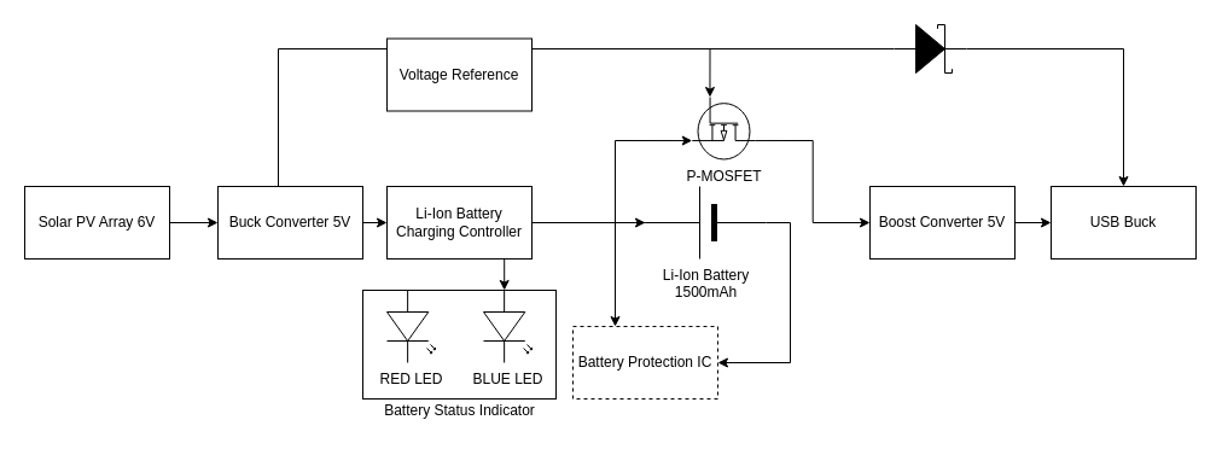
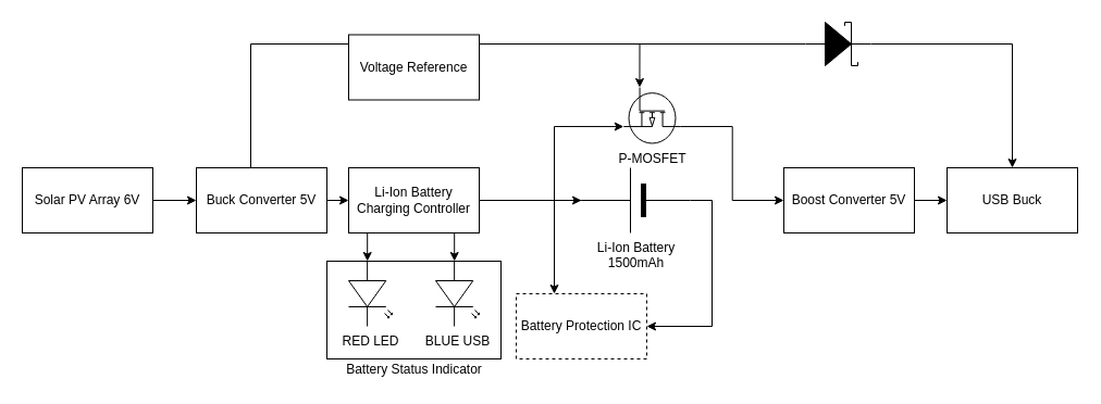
  <mxCell id="0" />
  <mxCell id="1" parent="0" />
  <mxCell id="2" value="" style="rounded=0;whiteSpace=wrap;html=1;" vertex="1" parent="1"><mxGeometry x="300" y="240" width="160" height="90" as="geometry" /></mxCell>
  <mxCell id="3" style="edgeStyle=orthogonalEdgeStyle;rounded=0;orthogonalLoop=1;jettySize=auto;html=1;exitX=1;exitY=0.5;exitDx=0;exitDy=0;" edge="1" parent="1" source="6" target="8"><mxGeometry relative="1" as="geometry" /></mxCell>
  <mxCell id="4" style="edgeStyle=orthogonalEdgeStyle;rounded=0;orthogonalLoop=1;jettySize=auto;html=1;entryX=0;entryY=0.72;entryDx=0;entryDy=0;entryPerimeter=0;exitX=0.5;exitY=0;exitDx=0;exitDy=0;" edge="1" parent="1" source="8" target="14"><mxGeometry relative="1" as="geometry"><mxPoint x="230" y="140" as="sourcePoint" /><Array as="points"><mxPoint x="230" y="40" /><mxPoint x="588" y="40" /></Array></mxGeometry></mxCell>
  <mxCell id="5" style="edgeStyle=orthogonalEdgeStyle;rounded=0;orthogonalLoop=1;jettySize=auto;html=1;exitX=0;exitY=0.5;exitDx=0;exitDy=0;entryX=0.5;entryY=0;entryDx=0;entryDy=0;exitPerimeter=0;" edge="1" parent="1" source="27" target="25"><mxGeometry relative="1" as="geometry"><Array as="points"><mxPoint x="380" y="40" /></Array></mxGeometry></mxCell>
  <mxCell id="6" value="Solar PV Array 6V" style="rounded=0;whiteSpace=wrap;html=1;" vertex="1" parent="1"><mxGeometry x="20" y="154" width="120" height="60" as="geometry" /></mxCell>
  <mxCell id="7" style="edgeStyle=orthogonalEdgeStyle;rounded=0;orthogonalLoop=1;jettySize=auto;html=1;exitX=1;exitY=0.5;exitDx=0;exitDy=0;entryX=0;entryY=0.5;entryDx=0;entryDy=0;" edge="1" parent="1" source="8" target="12"><mxGeometry relative="1" as="geometry" /></mxCell>
  <mxCell id="8" value="Buck Converter 5V" style="rounded=0;whiteSpace=wrap;html=1;" vertex="1" parent="1"><mxGeometry x="180" y="154" width="120" height="60" as="geometry" /></mxCell>
+ <mxCell id="9" style="edgeStyle=orthogonalEdgeStyle;rounded=0;orthogonalLoop=1;jettySize=auto;html=1;exitX=0.25;exitY=1;exitDx=0;exitDy=0;entryX=0;entryY=0.57;entryDx=0;entryDy=0;entryPerimeter=0;" edge="1" parent="1" source="12" target="23"><mxGeometry relative="1" as="geometry" /></mxCell>
  <mxCell id="10" style="edgeStyle=orthogonalEdgeStyle;rounded=0;orthogonalLoop=1;jettySize=auto;html=1;exitX=0.75;exitY=1;exitDx=0;exitDy=0;entryX=0;entryY=0.57;entryDx=0;entryDy=0;entryPerimeter=0;" edge="1" parent="1" source="12" target="24"><mxGeometry relative="1" as="geometry" /></mxCell>
  <mxCell id="11" style="edgeStyle=orthogonalEdgeStyle;rounded=0;orthogonalLoop=1;jettySize=auto;html=1;exitX=1;exitY=0.5;exitDx=0;exitDy=0;entryX=1;entryY=0.5;entryDx=0;entryDy=0;entryPerimeter=0;" edge="1" parent="1" source="12" target="19"><mxGeometry relative="1" as="geometry" /></mxCell>
  <mxCell id="12" value="Li-Ion Battery Charging Controller" style="rounded=0;whiteSpace=wrap;html=1;" vertex="1" parent="1"><mxGeometry x="320" y="154" width="120" height="60" as="geometry" /></mxCell>
  <mxCell id="13" style="edgeStyle=orthogonalEdgeStyle;rounded=0;orthogonalLoop=1;jettySize=auto;html=1;exitX=0.7;exitY=0;exitDx=0;exitDy=0;exitPerimeter=0;entryX=0;entryY=0.5;entryDx=0;entryDy=0;" edge="1" parent="1" source="14" target="21"><mxGeometry relative="1" as="geometry" /></mxCell>
  <mxCell id="14" value="P-MOSFET" style="verticalLabelPosition=bottom;shadow=0;dashed=0;align=center;html=1;verticalAlign=top;shape=mxgraph.electrical.mosfets1.mosfet_ic_p;direction=south;" vertex="1" parent="1"><mxGeometry x="572.75" y="80" width="52.5" height="51.5" as="geometry" /></mxCell>
  <mxCell id="15" value="Battery Protection IC" style="rounded=0;whiteSpace=wrap;html=1;dashed=1;" vertex="1" parent="1"><mxGeometry x="474" y="270" width="120" height="60" as="geometry" /></mxCell>
  <mxCell id="16" style="edgeStyle=orthogonalEdgeStyle;rounded=0;orthogonalLoop=1;jettySize=auto;html=1;exitX=1;exitY=0.5;exitDx=0;exitDy=0;exitPerimeter=0;entryX=0.7;entryY=1;entryDx=0;entryDy=0;entryPerimeter=0;" edge="1" parent="1" source="19" target="14"><mxGeometry relative="1" as="geometry"><Array as="points"><mxPoint x="509" y="184" /><mxPoint x="509" y="116" /></Array></mxGeometry></mxCell>
  <mxCell id="17" style="edgeStyle=orthogonalEdgeStyle;rounded=0;orthogonalLoop=1;jettySize=auto;html=1;exitX=1;exitY=0.5;exitDx=0;exitDy=0;exitPerimeter=0;" edge="1" parent="1" source="19" target="15"><mxGeometry relative="1" as="geometry"><Array as="points"><mxPoint x="509" y="184" /></Array></mxGeometry></mxCell>
  <mxCell id="18" style="edgeStyle=orthogonalEdgeStyle;rounded=0;orthogonalLoop=1;jettySize=auto;html=1;exitX=0;exitY=0.5;exitDx=0;exitDy=0;exitPerimeter=0;entryX=1;entryY=0.5;entryDx=0;entryDy=0;" edge="1" parent="1" source="19" target="15"><mxGeometry relative="1" as="geometry" /></mxCell>
  <mxCell id="19" value="Li-Ion Battery&lt;br&gt;1500mAh" style="verticalLabelPosition=bottom;shadow=0;dashed=0;align=center;fillColor=#000000;html=1;verticalAlign=top;strokeWidth=1;shape=mxgraph.electrical.miscellaneous.monocell_battery;direction=west;" vertex="1" parent="1"><mxGeometry x="534" y="154" width="100" height="60" as="geometry" /></mxCell>
  <mxCell id="20" style="edgeStyle=orthogonalEdgeStyle;rounded=0;orthogonalLoop=1;jettySize=auto;html=1;entryX=0;entryY=0.5;entryDx=0;entryDy=0;" edge="1" parent="1" source="21" target="22"><mxGeometry relative="1" as="geometry" /></mxCell>
  <mxCell id="21" value="Boost Converter 5V" style="rounded=0;whiteSpace=wrap;html=1;" vertex="1" parent="1"><mxGeometry x="720" y="154" width="120" height="60" as="geometry" /></mxCell>
  <mxCell id="22" value="USB Buck" style="rounded=0;whiteSpace=wrap;html=1;" vertex="1" parent="1"><mxGeometry x="870" y="154" width="120" height="60" as="geometry" /></mxCell>
  <mxCell id="23" value="RED LED" style="verticalLabelPosition=bottom;shadow=0;dashed=0;align=center;html=1;verticalAlign=top;shape=mxgraph.electrical.opto_electronics.led_2;pointerEvents=1;direction=south;" vertex="1" parent="1"><mxGeometry x="320" y="240" width="40" height="60" as="geometry" /></mxCell>
- <mxCell id="24" value="BLUE LED" style="verticalLabelPosition=bottom;shadow=0;dashed=0;align=center;html=1;verticalAlign=top;shape=mxgraph.electrical.opto_electronics.led_2;pointerEvents=1;direction=south;" vertex="1" parent="1"><mxGeometry x="400" y="240" width="40" height="60" as="geometry" /></mxCell>
+ <mxCell id="24" value="BLUE USB" style="verticalLabelPosition=bottom;shadow=0;dashed=0;align=center;html=1;verticalAlign=top;shape=mxgraph.electrical.opto_electronics.led_2;pointerEvents=1;direction=south;" vertex="1" parent="1"><mxGeometry x="400" y="240" width="40" height="60" as="geometry" /></mxCell>
  <mxCell id="25" value="Voltage Reference" style="rounded=0;whiteSpace=wrap;html=1;" vertex="1" parent="1"><mxGeometry x="320" y="31.5" width="120" height="60" as="geometry" /></mxCell>
  <mxCell id="26" style="edgeStyle=orthogonalEdgeStyle;rounded=0;orthogonalLoop=1;jettySize=auto;html=1;exitX=1;exitY=0.5;exitDx=0;exitDy=0;exitPerimeter=0;" edge="1" parent="1" source="27" target="22"><mxGeometry relative="1" as="geometry" /></mxCell>
  <mxCell id="27" value="" style="pointerEvents=1;fillColor=strokeColor;verticalLabelPosition=bottom;shadow=0;dashed=0;align=center;html=1;verticalAlign=top;shape=mxgraph.electrical.diodes.schottky_diode;" vertex="1" parent="1"><mxGeometry x="740" y="20" width="60" height="40" as="geometry" /></mxCell>
  <mxCell id="28" value="Battery Status Indicator" style="text;html=1;align=center;verticalAlign=middle;resizable=0;points=[];autosize=1;strokeColor=none;fillColor=none;" vertex="1" parent="1"><mxGeometry x="310" y="330" width="140" height="20" as="geometry" /></mxCell>
